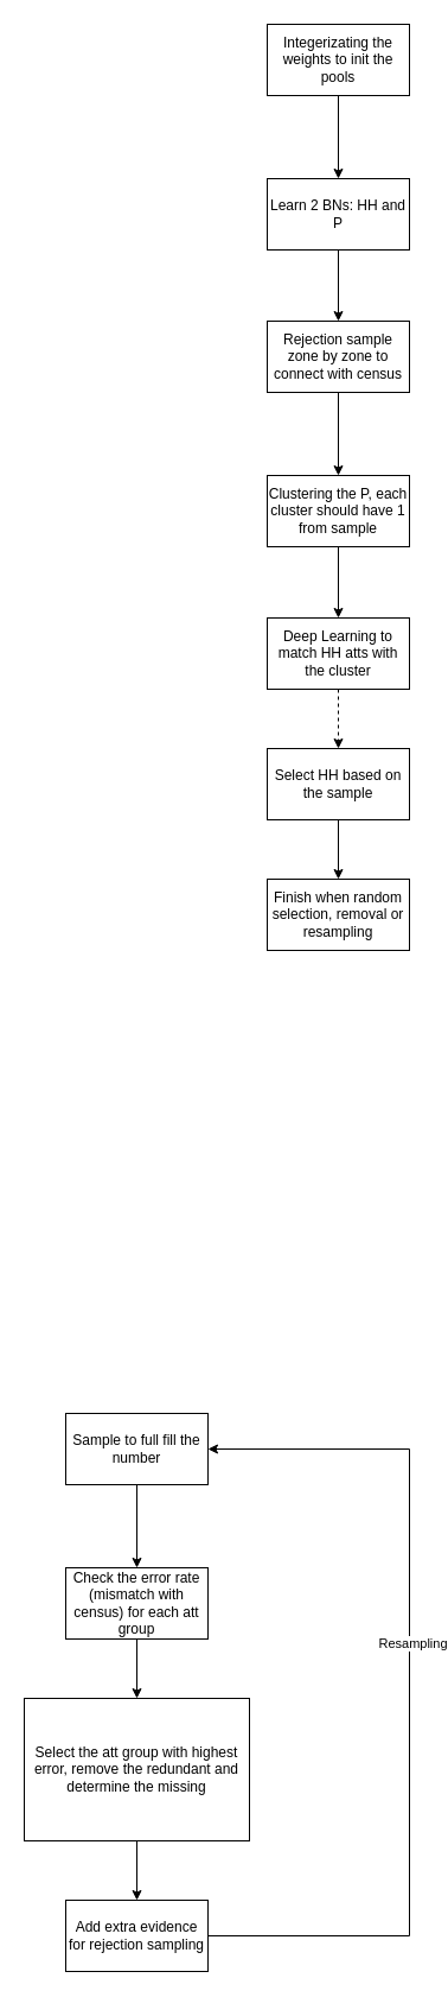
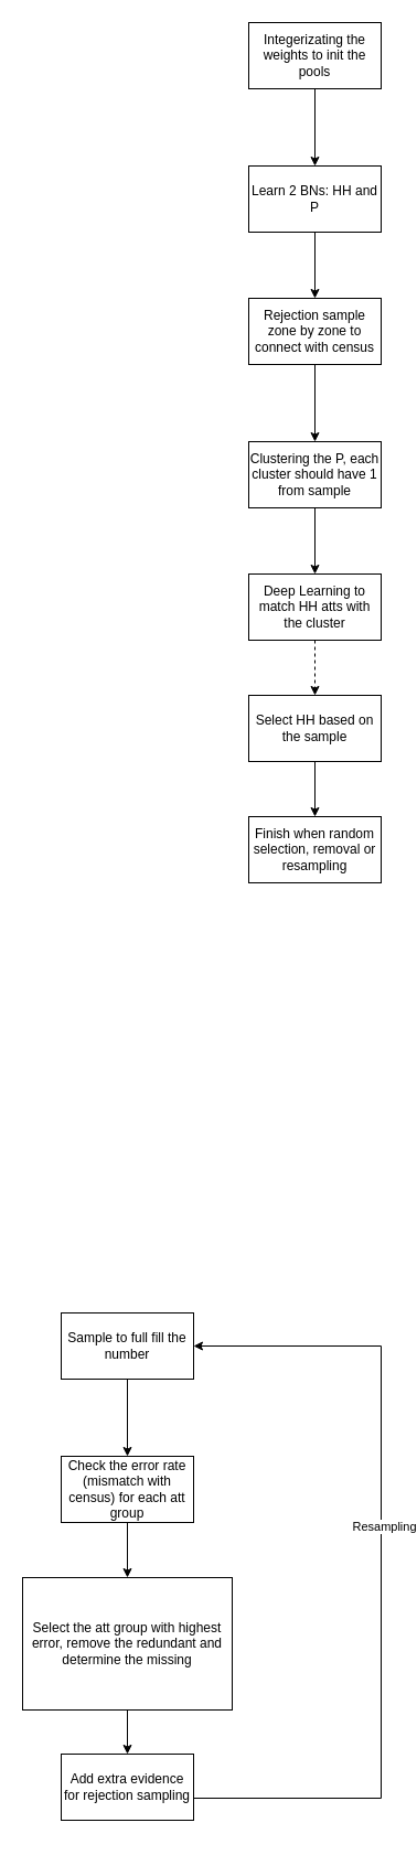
  <mxCell id="0" />
  <mxCell id="1" parent="0" />
  <mxCell id="2" style="edgeStyle=orthogonalEdgeStyle;rounded=0;orthogonalLoop=1;jettySize=auto;html=1;" edge="1" parent="1" source="3" target="5"><mxGeometry relative="1" as="geometry" /></mxCell>
  <mxCell id="3" value="Integerizating the weights to init the pools" style="rounded=0;whiteSpace=wrap;html=1;" vertex="1" parent="1"><mxGeometry x="225" y="20" width="120" height="60" as="geometry" /></mxCell>
  <mxCell id="4" style="edgeStyle=orthogonalEdgeStyle;rounded=0;orthogonalLoop=1;jettySize=auto;html=1;" edge="1" parent="1" source="5" target="7"><mxGeometry relative="1" as="geometry" /></mxCell>
  <mxCell id="5" value="Learn 2 BNs: HH and P" style="rounded=0;whiteSpace=wrap;html=1;" vertex="1" parent="1"><mxGeometry x="225" y="150" width="120" height="60" as="geometry" /></mxCell>
  <mxCell id="6" style="edgeStyle=orthogonalEdgeStyle;rounded=0;orthogonalLoop=1;jettySize=auto;html=1;" edge="1" parent="1" source="7" target="9"><mxGeometry relative="1" as="geometry" /></mxCell>
  <mxCell id="7" value="Rejection sample zone by zone to connect with census" style="rounded=0;whiteSpace=wrap;html=1;" vertex="1" parent="1"><mxGeometry x="225" y="270" width="120" height="60" as="geometry" /></mxCell>
  <mxCell id="8" style="edgeStyle=orthogonalEdgeStyle;rounded=0;orthogonalLoop=1;jettySize=auto;html=1;" edge="1" parent="1" source="9" target="11"><mxGeometry relative="1" as="geometry" /></mxCell>
  <mxCell id="9" value="Clustering the P, each cluster should have 1 from sample" style="rounded=0;whiteSpace=wrap;html=1;" vertex="1" parent="1"><mxGeometry x="225" y="400" width="120" height="60" as="geometry" /></mxCell>
  <mxCell id="10" style="edgeStyle=orthogonalEdgeStyle;rounded=0;orthogonalLoop=1;jettySize=auto;html=1;dashed=1;" edge="1" parent="1" source="11" target="13"><mxGeometry relative="1" as="geometry" /></mxCell>
  <mxCell id="11" value="Deep Learning to match HH atts with the cluster" style="rounded=0;whiteSpace=wrap;html=1;" vertex="1" parent="1"><mxGeometry x="225" y="520" width="120" height="60" as="geometry" /></mxCell>
  <mxCell id="12" style="edgeStyle=orthogonalEdgeStyle;rounded=0;orthogonalLoop=1;jettySize=auto;html=1;" edge="1" parent="1" source="13" target="14"><mxGeometry relative="1" as="geometry" /></mxCell>
  <mxCell id="13" value="Select HH based on the sample" style="rounded=0;whiteSpace=wrap;html=1;" vertex="1" parent="1"><mxGeometry x="225" y="630" width="120" height="60" as="geometry" /></mxCell>
  <mxCell id="14" value="Finish when random selection, removal or resampling" style="rounded=0;whiteSpace=wrap;html=1;" vertex="1" parent="1"><mxGeometry x="225" y="740" width="120" height="60" as="geometry" /></mxCell>
  <mxCell id="15" style="edgeStyle=orthogonalEdgeStyle;rounded=0;orthogonalLoop=1;jettySize=auto;html=1;" edge="1" parent="1" source="16" target="18"><mxGeometry relative="1" as="geometry" /></mxCell>
  <mxCell id="16" value="Sample to full fill the number" style="rounded=0;whiteSpace=wrap;html=1;" vertex="1" parent="1"><mxGeometry x="55" y="1190" width="120" height="60" as="geometry" /></mxCell>
  <mxCell id="17" style="edgeStyle=orthogonalEdgeStyle;rounded=0;orthogonalLoop=1;jettySize=auto;html=1;entryX=0.5;entryY=0;entryDx=0;entryDy=0;" edge="1" parent="1" source="18" target="20"><mxGeometry relative="1" as="geometry" /></mxCell>
  <mxCell id="18" value="Check the error rate (mismatch with census) for each att group" style="rounded=0;whiteSpace=wrap;html=1;" vertex="1" parent="1"><mxGeometry x="55" y="1320" width="120" height="60" as="geometry" /></mxCell>
  <mxCell id="19" style="edgeStyle=orthogonalEdgeStyle;rounded=0;orthogonalLoop=1;jettySize=auto;html=1;" edge="1" parent="1" source="20" target="23"><mxGeometry relative="1" as="geometry" /></mxCell>
  <mxCell id="20" value="Select the att group with highest error, remove the redundant and determine the missing" style="rounded=0;whiteSpace=wrap;html=1;" vertex="1" parent="1"><mxGeometry x="20" y="1430" width="190" height="120" as="geometry" /></mxCell>
  <mxCell id="21" style="edgeStyle=orthogonalEdgeStyle;rounded=0;orthogonalLoop=1;jettySize=auto;html=1;entryX=1;entryY=0.5;entryDx=0;entryDy=0;" edge="1" parent="1" source="23" target="16"><mxGeometry relative="1" as="geometry"><Array as="points"><mxPoint x="345" y="1630" /><mxPoint x="345" y="1220" /></Array></mxGeometry></mxCell>
  <mxCell id="22" value="Resampling" style="edgeLabel;html=1;align=center;verticalAlign=middle;resizable=0;points=[];" vertex="1" connectable="0" parent="21"><mxGeometry x="0.112" y="-2" relative="1" as="geometry"><mxPoint as="offset" /></mxGeometry></mxCell>
- <mxCell id="23" value="Add extra evidence for rejection sampling" style="rounded=0;whiteSpace=wrap;html=1;" vertex="1" parent="1"><mxGeometry x="55" y="1600" width="120" height="60" as="geometry" /></mxCell>
+ <mxCell id="23" value="Add extra evidence for rejection sampling" style="rounded=0;whiteSpace=wrap;html=1;" vertex="1" parent="1"><mxGeometry x="55" y="1590" width="120" height="60" as="geometry" /></mxCell>
